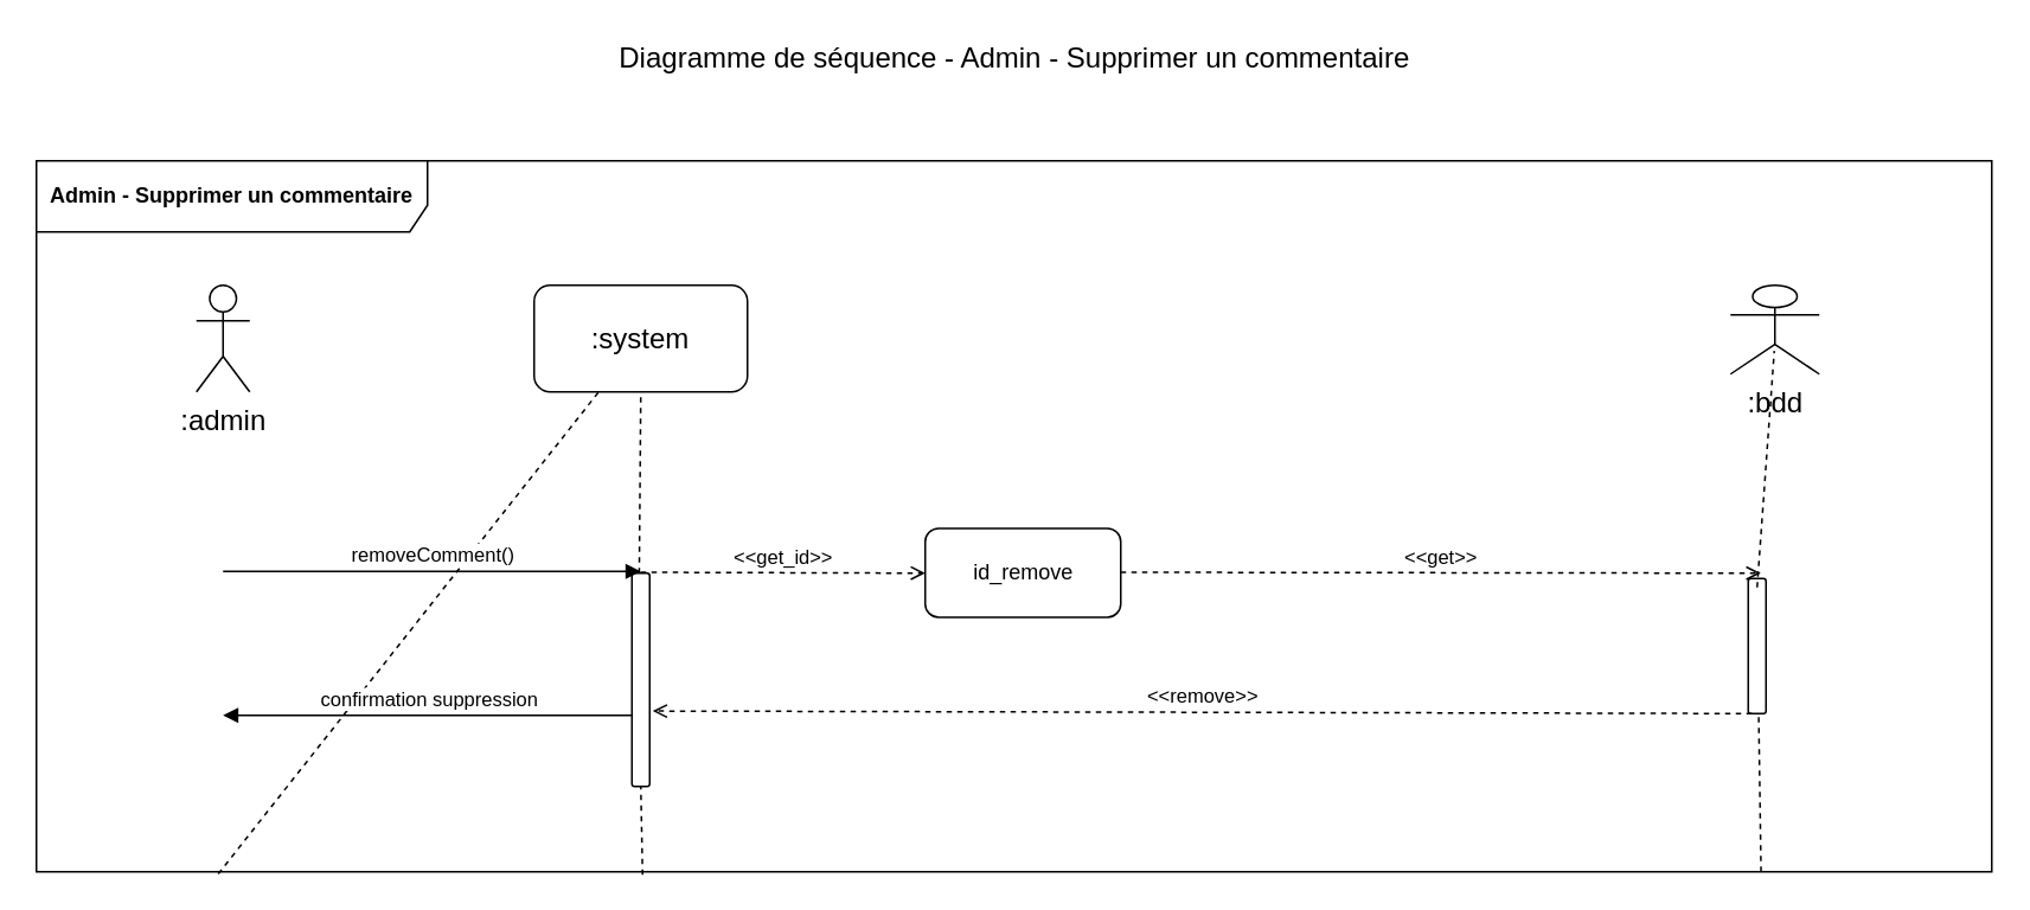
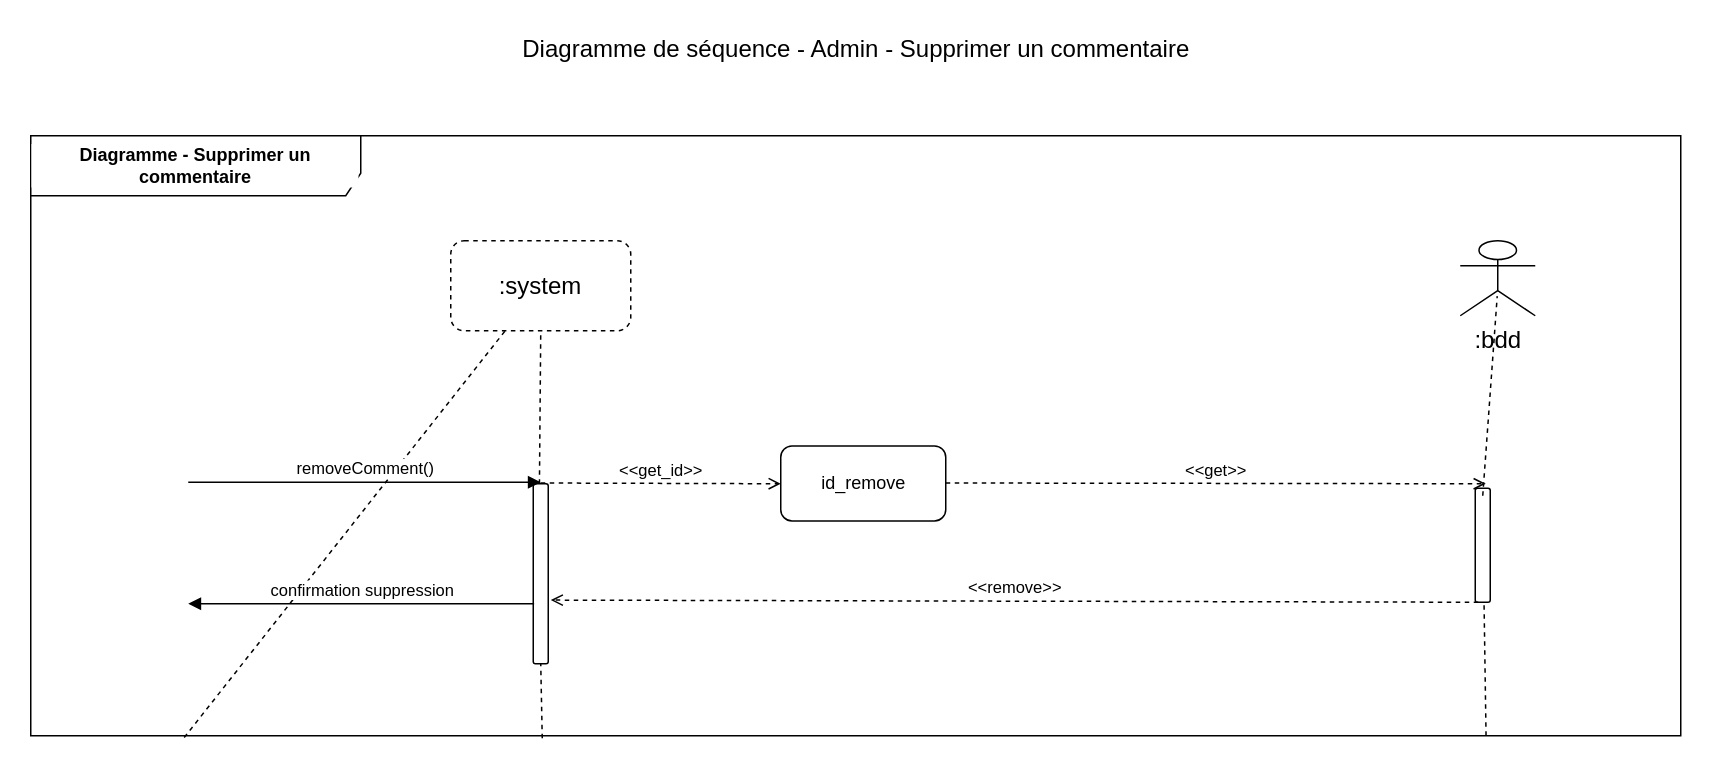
  <mxCell id="0" />
  <mxCell id="1" parent="0" />
- <mxCell id="2" value="Admin - Supprimer un commentaire" style="shape=umlFrame;whiteSpace=wrap;html=1;width=220;height=40;fontStyle=1;labelBackgroundColor=#ffffff;labelBorderColor=none;gradientColor=none;swimlaneFillColor=none;shadow=0;strokeColor=#000000;" vertex="1" parent="1"><mxGeometry x="20" y="90" width="1100" height="400" as="geometry" /></mxCell>
+ <mxCell id="2" value="Diagramme - Supprimer un commentaire" style="shape=umlFrame;whiteSpace=wrap;html=1;width=220;height=40;fontStyle=1;labelBackgroundColor=#ffffff;labelBorderColor=none;gradientColor=none;swimlaneFillColor=none;shadow=0;strokeColor=#000000;" vertex="1" parent="1"><mxGeometry x="20" y="90" width="1100" height="400" as="geometry" /></mxCell>
  <mxCell id="3" value="Diagramme de séquence - Admin - Supprimer un commentaire" style="text;html=1;resizable=0;points=[];autosize=1;align=center;verticalAlign=top;spacingTop=-4;fontSize=16;" vertex="1" parent="1"><mxGeometry x="340" y="20" width="460" height="20" as="geometry" /></mxCell>
- <mxCell id="4" value=":admin" style="shape=umlActor;verticalLabelPosition=bottom;labelBackgroundColor=#ffffff;verticalAlign=top;html=1;shadow=0;strokeColor=#000000;gradientColor=none;fontSize=16;align=center;" vertex="1" parent="1"><mxGeometry x="110" y="160" width="30" height="60" as="geometry" /></mxCell>
- <mxCell id="5" value=":system" style="rounded=1;whiteSpace=wrap;html=1;shadow=0;labelBackgroundColor=#ffffff;strokeColor=#000000;gradientColor=none;fontSize=16;align=center;" vertex="1" parent="1"><mxGeometry x="300" y="160" width="120" height="60" as="geometry" /></mxCell>
+ <mxCell id="5" value=":system" style="rounded=1;whiteSpace=wrap;html=1;shadow=0;labelBackgroundColor=#ffffff;strokeColor=#000000;gradientColor=none;fontSize=16;align=center;dashed=1;" vertex="1" parent="1"><mxGeometry x="300" y="160" width="120" height="60" as="geometry" /></mxCell>
  <mxCell id="6" value="" style="endArrow=none;dashed=1;html=1;fontSize=16;exitX=0.093;exitY=1.003;exitDx=0;exitDy=0;exitPerimeter=0;" edge="1" parent="1" source="2" target="5"><mxGeometry width="50" height="50" relative="1" as="geometry"><mxPoint x="124" y="562" as="sourcePoint" /><mxPoint x="70" y="580" as="targetPoint" /></mxGeometry></mxCell>
  <mxCell id="7" value="" style="endArrow=none;dashed=1;html=1;fontSize=16;entryX=0.5;entryY=1;entryDx=0;entryDy=0;exitX=0.31;exitY=1;exitDx=0;exitDy=0;exitPerimeter=0;" edge="1" parent="1" source="11" target="5"><mxGeometry width="50" height="50" relative="1" as="geometry"><mxPoint x="131.2" y="612.88" as="sourcePoint" /><mxPoint x="360" y="261" as="targetPoint" /></mxGeometry></mxCell>
  <mxCell id="8" value=":bdd" style="shape=umlActor;verticalLabelPosition=bottom;labelBackgroundColor=#ffffff;verticalAlign=top;html=1;shadow=0;strokeColor=#000000;gradientColor=none;fontSize=16;align=center;" vertex="1" parent="1"><mxGeometry x="973" y="160" width="50" height="50" as="geometry" /></mxCell>
  <mxCell id="9" value="id_remove" style="html=1;gradientColor=none;rounded=1;" vertex="1" parent="1"><mxGeometry x="520" y="296.794" width="110" height="50" as="geometry" /></mxCell>
  <mxCell id="10" value="&amp;lt;&amp;lt;get_id&amp;gt;&amp;gt;" style="html=1;verticalAlign=bottom;endArrow=open;fontSize=11;dashed=1;endFill=0;" edge="1" parent="1"><mxGeometry width="80" relative="1" as="geometry"><mxPoint x="360" y="321.5" as="sourcePoint" /><mxPoint x="520" y="322" as="targetPoint" /></mxGeometry></mxCell>
  <mxCell id="11" value="" style="html=1;points=[];perimeter=orthogonalPerimeter;rounded=1;gradientColor=none;" vertex="1" parent="1"><mxGeometry x="355" y="322" width="10" height="120" as="geometry" /></mxCell>
  <mxCell id="12" value="" style="endArrow=none;dashed=1;html=1;fontSize=16;entryX=0.5;entryY=1;entryDx=0;entryDy=0;exitX=0.31;exitY=1.004;exitDx=0;exitDy=0;exitPerimeter=0;" edge="1" parent="1" source="2" target="11"><mxGeometry width="50" height="50" relative="1" as="geometry"><mxPoint x="360" y="480" as="sourcePoint" /><mxPoint x="360" y="220" as="targetPoint" /></mxGeometry></mxCell>
  <mxCell id="13" value="removeComment()" style="html=1;verticalAlign=bottom;endArrow=block;fontSize=11;" edge="1" parent="1"><mxGeometry width="80" relative="1" as="geometry"><mxPoint x="125" y="321" as="sourcePoint" /><mxPoint x="360" y="321" as="targetPoint" /></mxGeometry></mxCell>
  <mxCell id="14" value="" style="endArrow=none;dashed=1;html=1;fontSize=16;entryX=0.556;entryY=0.739;entryDx=0;entryDy=0;entryPerimeter=0;exitX=0.882;exitY=1;exitDx=0;exitDy=0;exitPerimeter=0;" edge="1" parent="1" source="2" target="15"><mxGeometry width="50" height="50" relative="1" as="geometry"><mxPoint x="990.2" y="560" as="sourcePoint" /><mxPoint x="986.68" y="204.34" as="targetPoint" /></mxGeometry></mxCell>
  <mxCell id="15" value="" style="html=1;points=[];perimeter=orthogonalPerimeter;rounded=1;gradientColor=none;" vertex="1" parent="1"><mxGeometry x="983" y="325" width="10" height="76" as="geometry" /></mxCell>
  <mxCell id="16" value="&amp;lt;&amp;lt;get&amp;gt;&amp;gt;" style="html=1;verticalAlign=bottom;endArrow=open;fontSize=11;dashed=1;endFill=0;" edge="1" parent="1"><mxGeometry width="80" relative="1" as="geometry"><mxPoint x="630" y="321.5" as="sourcePoint" /><mxPoint x="990" y="322" as="targetPoint" /></mxGeometry></mxCell>
  <mxCell id="17" value="&amp;lt;&amp;lt;remove&amp;gt;&amp;gt;" style="html=1;verticalAlign=bottom;endArrow=open;fontSize=11;dashed=1;endFill=0;entryX=1.168;entryY=0.713;entryDx=0;entryDy=0;entryPerimeter=0;exitX=0.146;exitY=0.999;exitDx=0;exitDy=0;exitPerimeter=0;" edge="1" parent="1"><mxGeometry width="80" relative="1" as="geometry"><mxPoint x="985" y="401" as="sourcePoint" /><mxPoint x="366.68" y="399.56" as="targetPoint" /></mxGeometry></mxCell>
  <mxCell id="18" value="confirmation suppression" style="html=1;verticalAlign=bottom;endArrow=block;fontSize=11;exitX=0.057;exitY=0.667;exitDx=0;exitDy=0;exitPerimeter=0;" edge="1" parent="1" source="11"><mxGeometry width="80" relative="1" as="geometry"><mxPoint x="135" y="331" as="sourcePoint" /><mxPoint x="125" y="402" as="targetPoint" /></mxGeometry></mxCell>
  <mxCell id="19" value="" style="endArrow=none;dashed=1;html=1;fontSize=16;entryX=0.493;entryY=0.739;entryDx=0;entryDy=0;entryPerimeter=0;" edge="1" parent="1" target="8"><mxGeometry width="50" height="50" relative="1" as="geometry"><mxPoint x="988" y="330" as="sourcePoint" /><mxPoint x="370" y="230" as="targetPoint" /></mxGeometry></mxCell>
